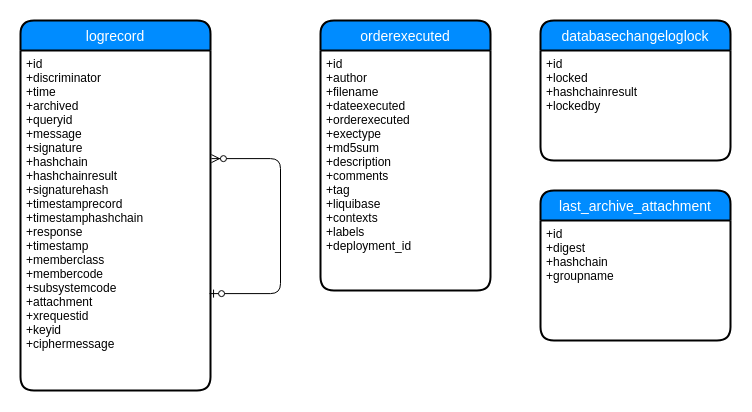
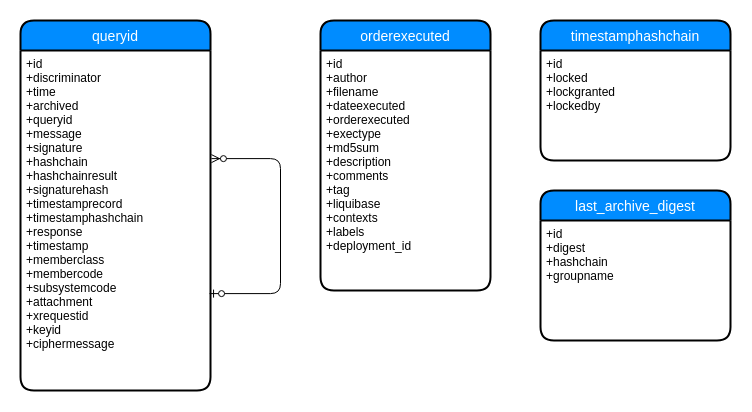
  <mxCell id="0" />
  <mxCell id="1" parent="0" />
- <mxCell id="2" value="last_archive_attachment" style="swimlane;childLayout=stackLayout;horizontal=1;startSize=30;horizontalStack=0;fillColor=#008cff;fontColor=#FFFFFF;rounded=1;fontSize=14;fontStyle=0;strokeWidth=2;resizeParent=0;resizeLast=1;shadow=0;dashed=0;align=center;" parent="1" vertex="1"><mxGeometry x="540" y="190" width="190" height="150" as="geometry" /></mxCell>
+ <mxCell id="2" value="last_archive_digest" style="swimlane;childLayout=stackLayout;horizontal=1;startSize=30;horizontalStack=0;fillColor=#008cff;fontColor=#FFFFFF;rounded=1;fontSize=14;fontStyle=0;strokeWidth=2;resizeParent=0;resizeLast=1;shadow=0;dashed=0;align=center;" parent="1" vertex="1"><mxGeometry x="540" y="190" width="190" height="150" as="geometry" /></mxCell>
  <mxCell id="3" value="+id&#10;+digest&#10;+hashchain&#10;+groupname&#10;" style="align=left;strokeColor=none;fillColor=none;spacingLeft=4;fontSize=12;verticalAlign=top;resizable=0;rotatable=0;part=1;" parent="2" vertex="1"><mxGeometry y="30" width="190" height="120" as="geometry" /></mxCell>
- <mxCell id="4" value="logrecord" style="swimlane;childLayout=stackLayout;horizontal=1;startSize=30;horizontalStack=0;fillColor=#008cff;fontColor=#FFFFFF;rounded=1;fontSize=14;fontStyle=0;strokeWidth=2;resizeParent=0;resizeLast=1;shadow=0;dashed=0;align=center;" parent="1" vertex="1"><mxGeometry x="20" y="20" width="190" height="370" as="geometry" /></mxCell>
+ <mxCell id="4" value="queryid" style="swimlane;childLayout=stackLayout;horizontal=1;startSize=30;horizontalStack=0;fillColor=#008cff;fontColor=#FFFFFF;rounded=1;fontSize=14;fontStyle=0;strokeWidth=2;resizeParent=0;resizeLast=1;shadow=0;dashed=0;align=center;" parent="1" vertex="1"><mxGeometry x="20" y="20" width="190" height="370" as="geometry" /></mxCell>
  <mxCell id="5" value="+id&#10;+discriminator&#10;+time&#10;+archived&#10;+queryid&#10;+message&#10;+signature&#10;+hashchain&#10;+hashchainresult&#10;+signaturehash&#10;+timestamprecord&#10;+timestamphashchain&#10;+response&#10;+timestamp&#10;+memberclass&#10;+membercode&#10;+subsystemcode&#10;+attachment&#10;+xrequestid&#10;+keyid&#10;+ciphermessage&#10;" style="align=left;strokeColor=none;fillColor=none;spacingLeft=4;fontSize=12;verticalAlign=top;resizable=0;rotatable=0;part=1;" parent="4" vertex="1"><mxGeometry y="30" width="190" height="340" as="geometry" /></mxCell>
  <mxCell id="6" value="" style="edgeStyle=orthogonalEdgeStyle;fontSize=12;html=1;endArrow=ERzeroToMany;startArrow=ERzeroToOne;exitX=0.995;exitY=0.715;exitDx=0;exitDy=0;exitPerimeter=0;entryX=1.005;entryY=0.318;entryDx=0;entryDy=0;entryPerimeter=0;" parent="4" source="5" target="5" edge="1"><mxGeometry width="100" height="100" relative="1" as="geometry"><mxPoint y="490" as="sourcePoint" /><mxPoint x="280" y="140" as="targetPoint" /><Array as="points"><mxPoint x="260" y="273" /><mxPoint x="260" y="138" /></Array></mxGeometry></mxCell>
  <mxCell id="7" value="orderexecuted" style="swimlane;childLayout=stackLayout;horizontal=1;startSize=30;horizontalStack=0;fillColor=#008cff;fontColor=#FFFFFF;rounded=1;fontSize=14;fontStyle=0;strokeWidth=2;resizeParent=0;resizeLast=1;shadow=0;dashed=0;align=center;" parent="1" vertex="1"><mxGeometry x="320" y="20" width="170" height="270" as="geometry" /></mxCell>
  <mxCell id="8" value="+id&#10;+author&#10;+filename&#10;+dateexecuted&#10;+orderexecuted&#10;+exectype&#10;+md5sum&#10;+description&#10;+comments&#10;+tag&#10;+liquibase&#10;+contexts&#10;+labels&#10;+deployment_id" style="align=left;strokeColor=none;fillColor=none;spacingLeft=4;fontSize=12;verticalAlign=top;resizable=0;rotatable=0;part=1;" parent="7" vertex="1"><mxGeometry y="30" width="170" height="240" as="geometry" /></mxCell>
- <mxCell id="9" value="databasechangeloglock" style="swimlane;childLayout=stackLayout;horizontal=1;startSize=30;horizontalStack=0;fillColor=#008cff;fontColor=#FFFFFF;rounded=1;fontSize=14;fontStyle=0;strokeWidth=2;resizeParent=0;resizeLast=1;shadow=0;dashed=0;align=center;" parent="1" vertex="1"><mxGeometry x="540" y="20" width="190" height="140" as="geometry" /></mxCell>
- <mxCell id="10" value="+id&#10;+locked&#10;+hashchainresult&#10;+lockedby" style="align=left;strokeColor=none;fillColor=none;spacingLeft=4;fontSize=12;verticalAlign=top;resizable=0;rotatable=0;part=1;" parent="9" vertex="1"><mxGeometry y="30" width="190" height="110" as="geometry" /></mxCell>
+ <mxCell id="9" value="timestamphashchain" style="swimlane;childLayout=stackLayout;horizontal=1;startSize=30;horizontalStack=0;fillColor=#008cff;fontColor=#FFFFFF;rounded=1;fontSize=14;fontStyle=0;strokeWidth=2;resizeParent=0;resizeLast=1;shadow=0;dashed=0;align=center;" parent="1" vertex="1"><mxGeometry x="540" y="20" width="190" height="140" as="geometry" /></mxCell>
+ <mxCell id="10" value="+id&#10;+locked&#10;+lockgranted&#10;+lockedby" style="align=left;strokeColor=none;fillColor=none;spacingLeft=4;fontSize=12;verticalAlign=top;resizable=0;rotatable=0;part=1;" parent="9" vertex="1"><mxGeometry y="30" width="190" height="110" as="geometry" /></mxCell>
